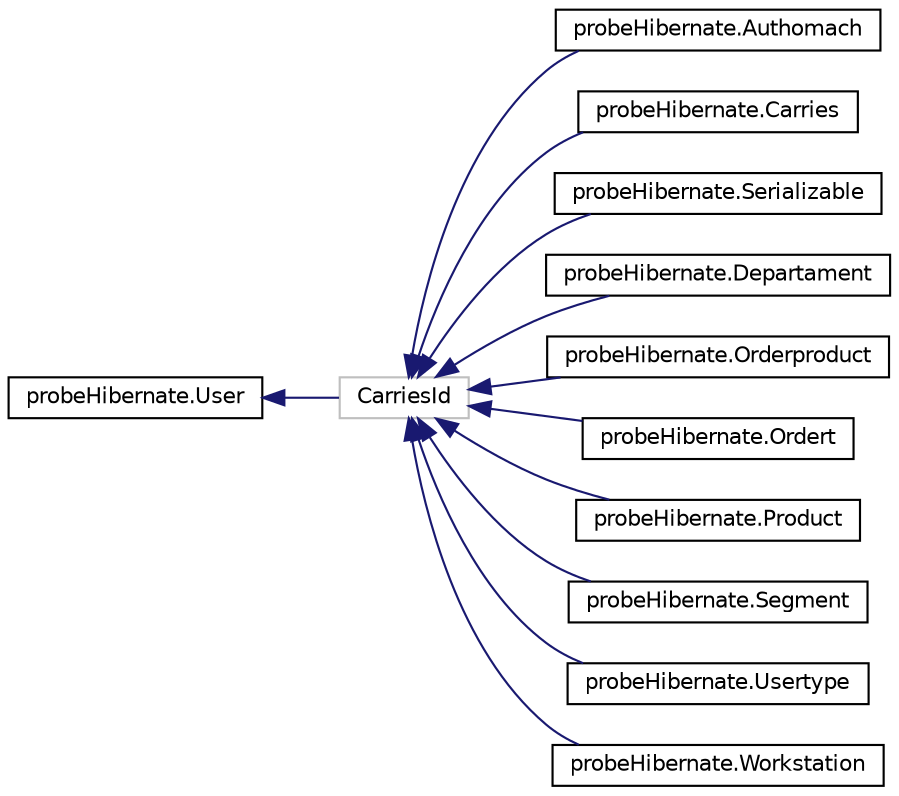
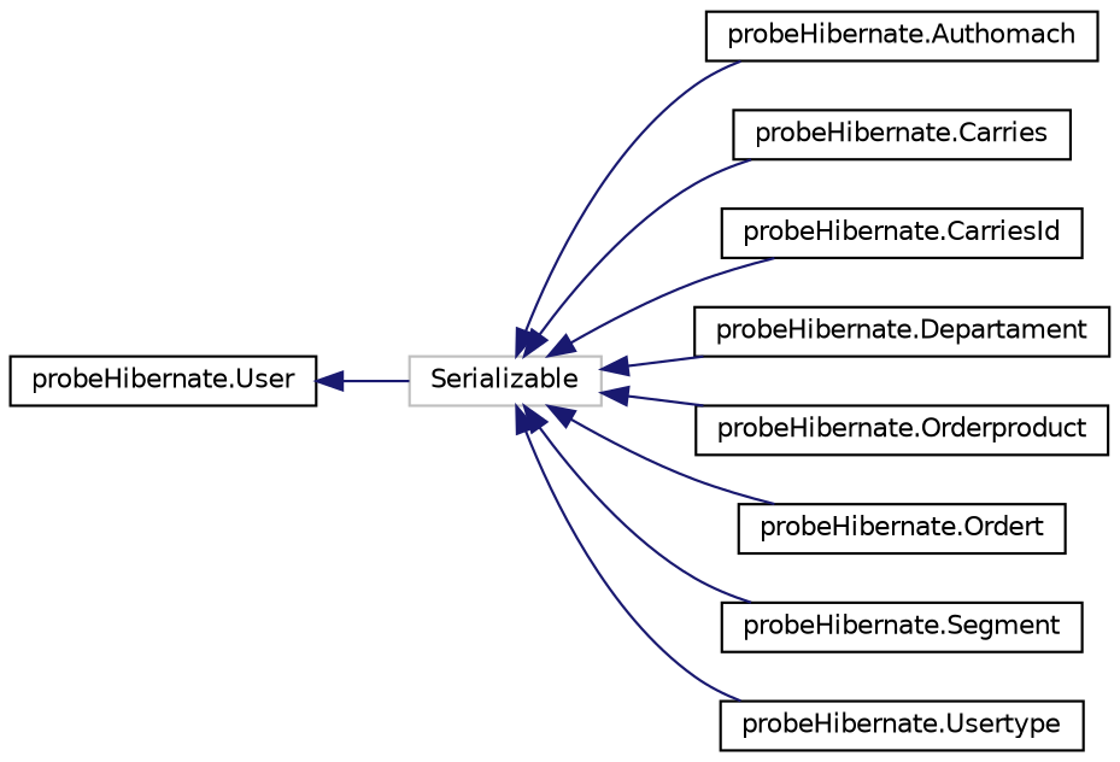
  digraph {
    fontname="DejaVu Sans"
    rankdir=LR
    node [color=black fillcolor=white fontname="DejaVu Sans" fontsize=10 shape=record style=filled]
    edge [color=midnightblue dir=back fontname="DejaVu Sans" fontsize=10 labelfontname=Helvetica labelfontsize=10 style=solid]
-   n1 [color=grey75 height=0.2 label=CarriesId width=0.4]
+   n1 [color=grey75 height=0.2 label=Serializable width=0.4]
    n2 [height=0.2 label="probeHibernate.Authomach" width=0.4]
    n3 [height=0.2 label="probeHibernate.Carries" width=0.4]
-   n4 [height=0.2 label="probeHibernate.Serializable" width=0.4]
+   n4 [height=0.2 label="probeHibernate.CarriesId" width=0.4]
    n5 [height=0.2 label="probeHibernate.Departament" width=0.4]
    n6 [height=0.2 label="probeHibernate.Orderproduct" width=0.4]
    n7 [height=0.2 label="probeHibernate.Ordert" width=0.4]
-   n8 [height=0.2 label="probeHibernate.Product" width=0.4]
    n9 [height=0.2 label="probeHibernate.Segment" width=0.4]
    n10 [height=0.2 label="probeHibernate.Usertype" width=0.4]
-   n11 [height=0.2 label="probeHibernate.Workstation" width=0.4]
    n12 [height=0.2 label="probeHibernate.User" width=0.4]
    n1 -> n2
    n1 -> n3
    n1 -> n4
    n1 -> n5
    n1 -> n6
    n1 -> n7
-   n1 -> n8
    n1 -> n9
    n1 -> n10
-   n1 -> n11
    n12 -> n1
  }
